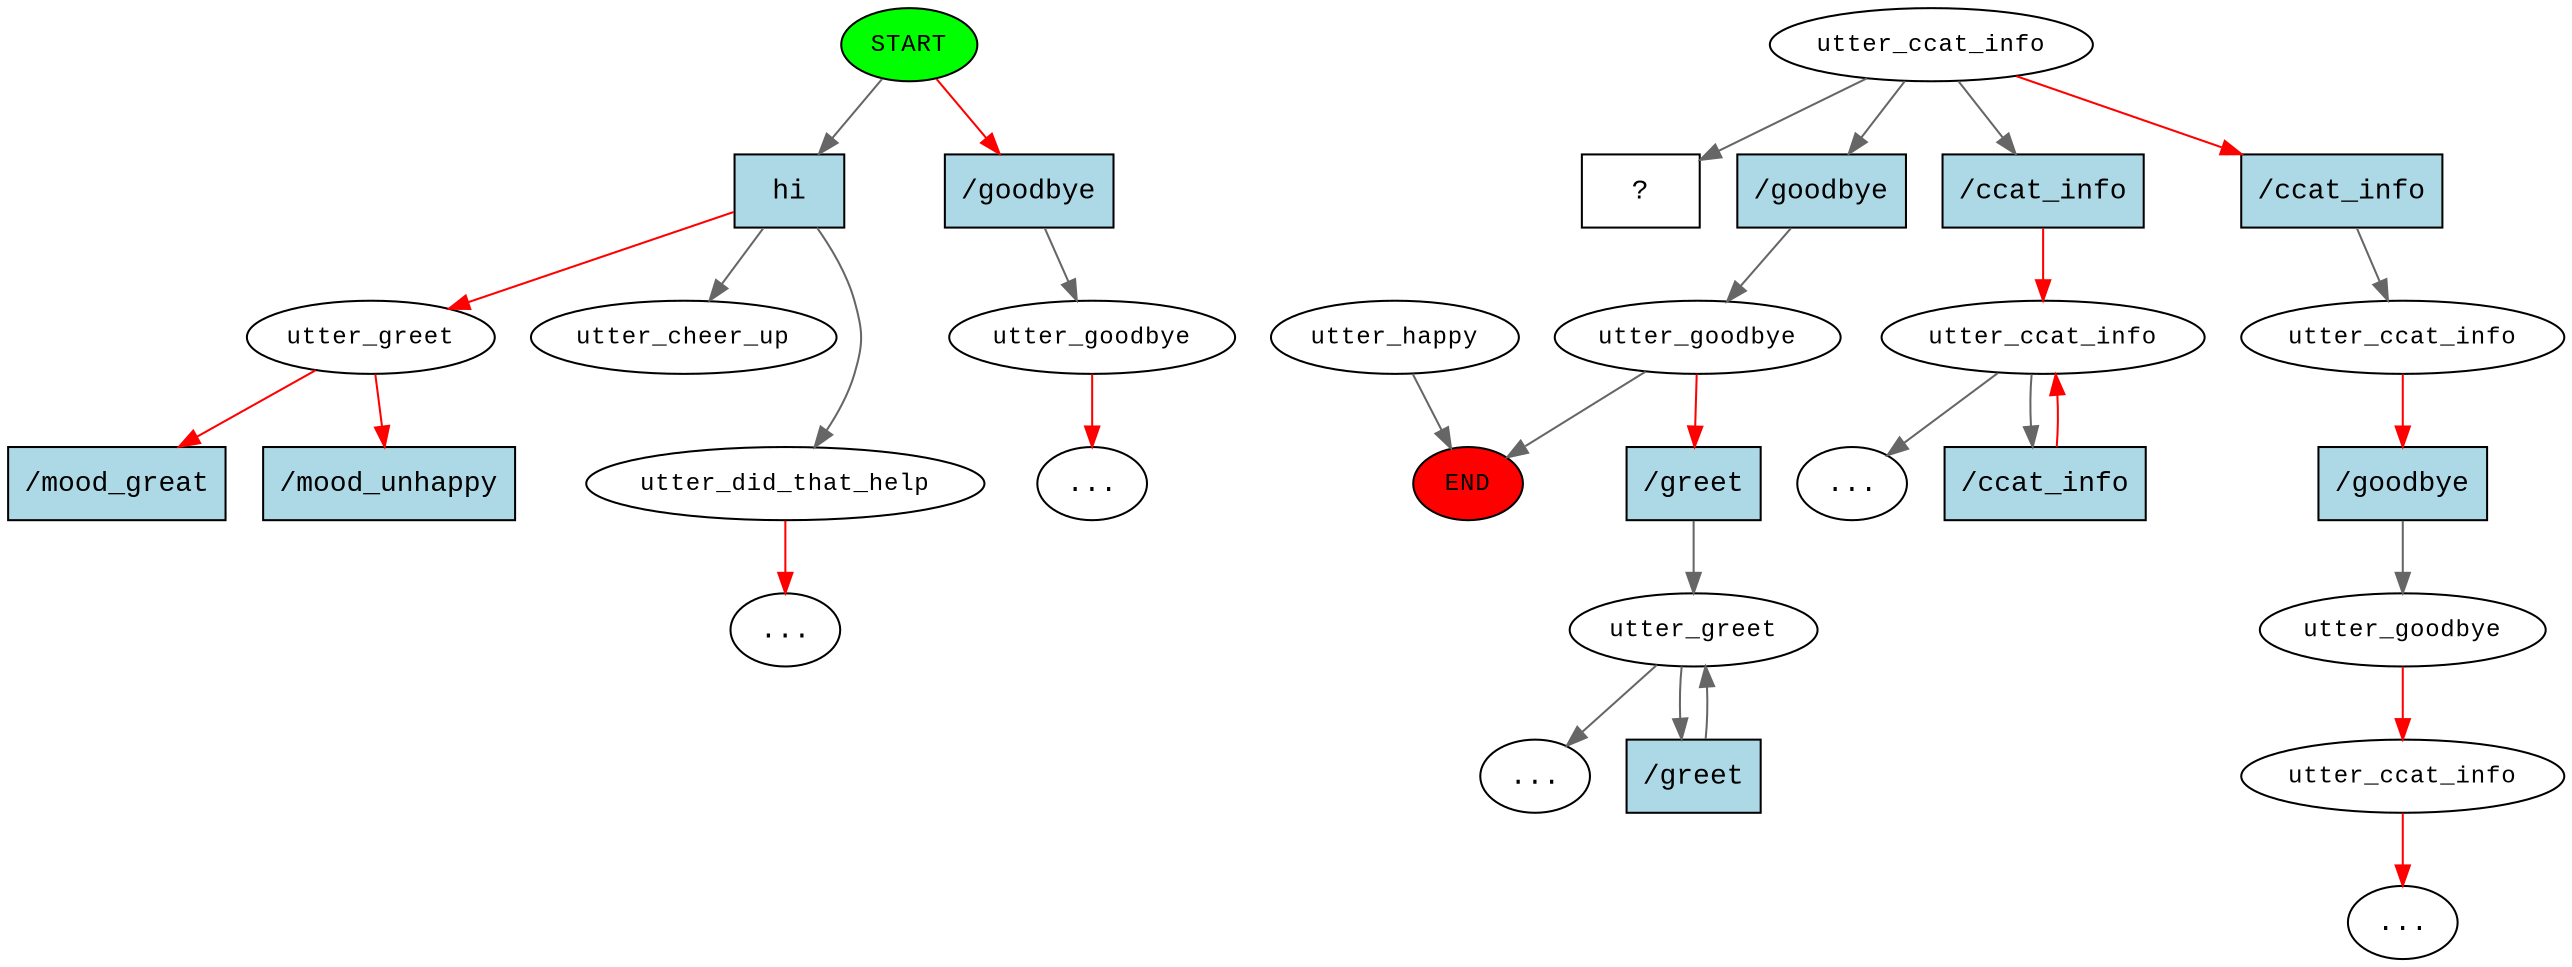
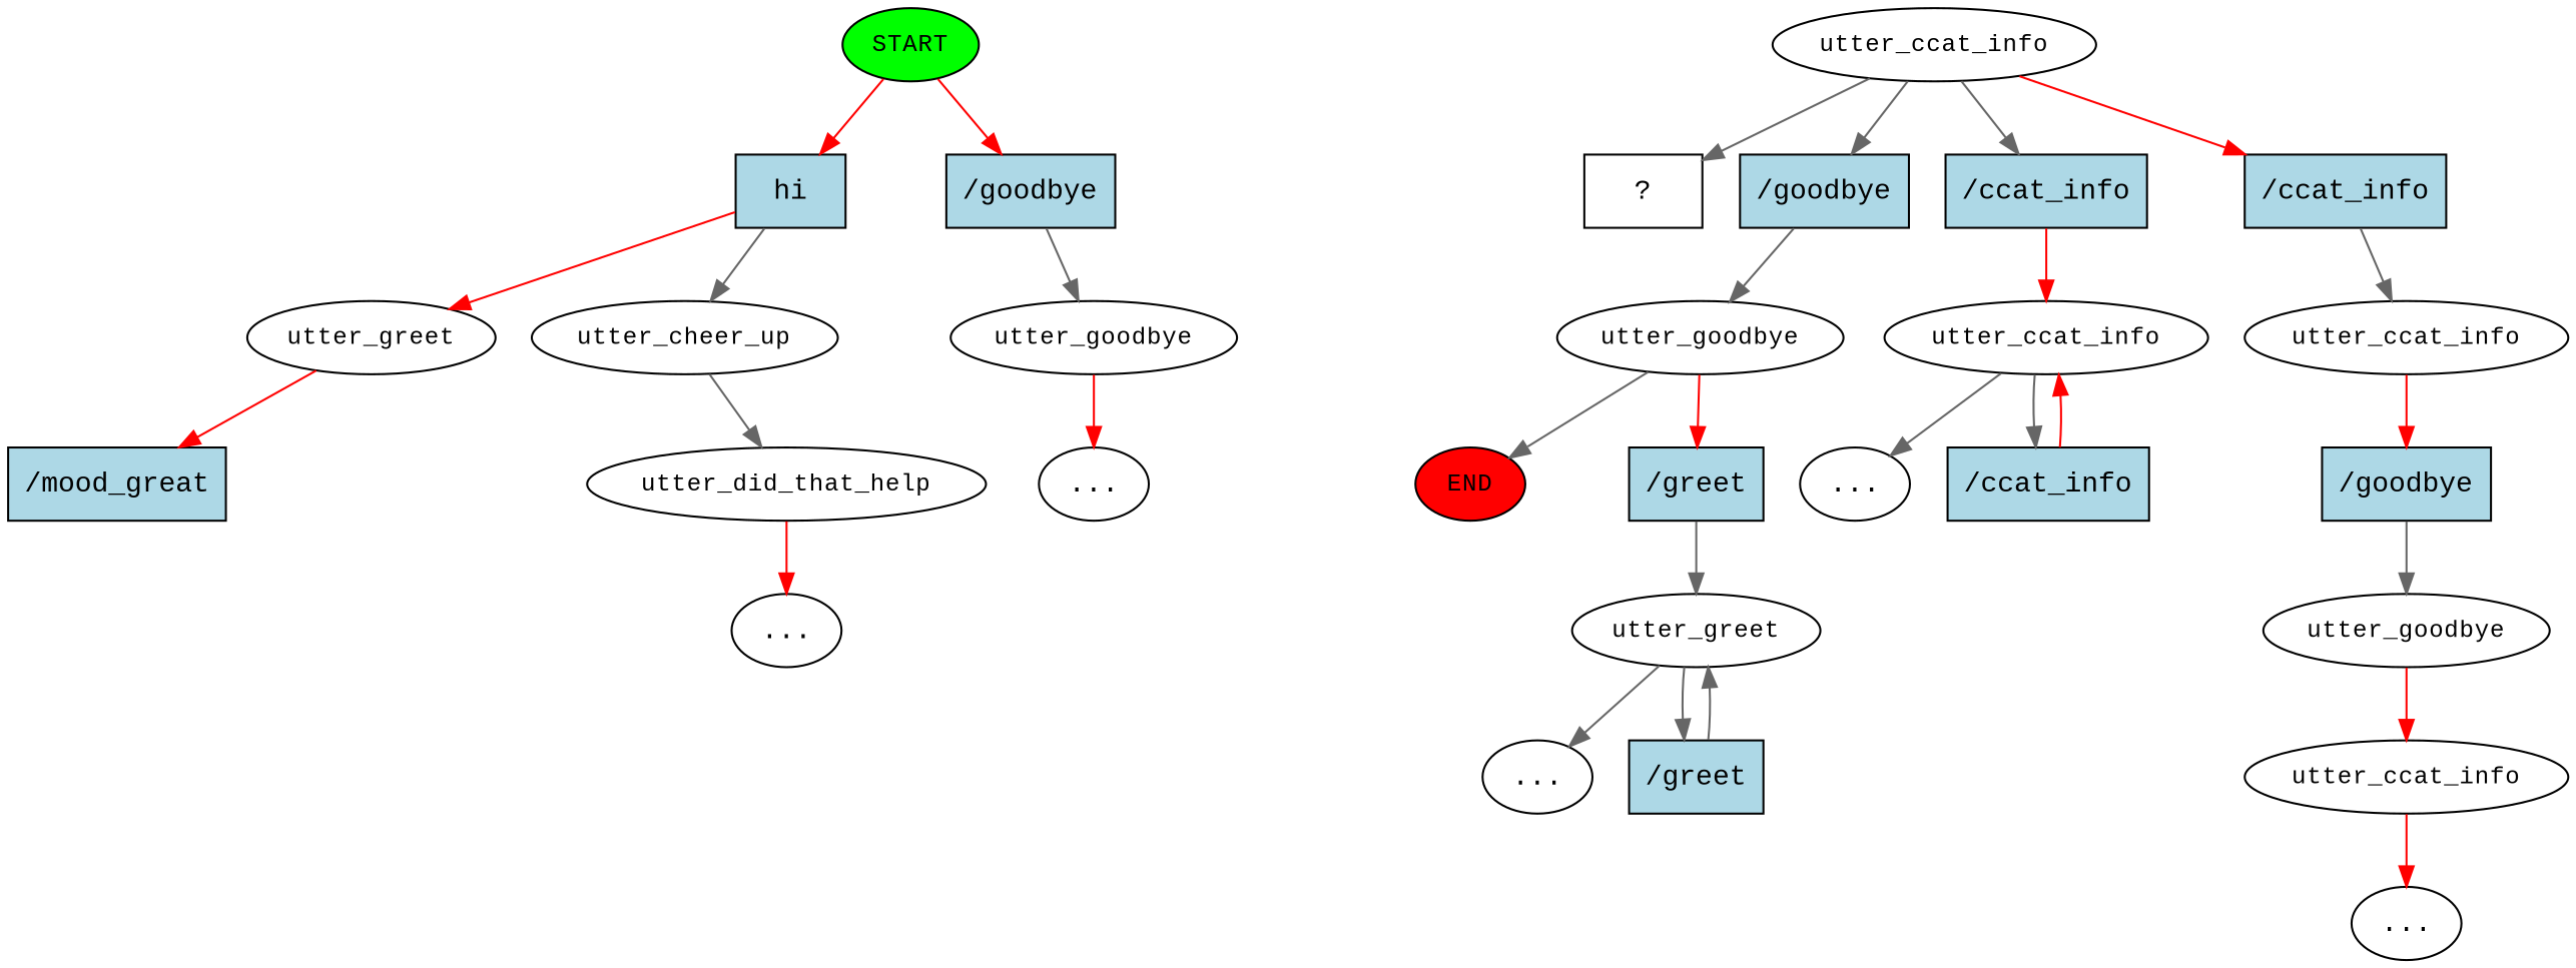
  digraph {
    fontname="Liberation Mono"
    node [fontname="Liberation Mono"]
    edge [color=gray40 fontname="Liberation Mono"]
    n1 [fillcolor=green fontsize=12 label=START style=filled]
    n2 [fillcolor=lightblue label=hi shape=rect style=filled]
    n3 [fillcolor=lightblue label="/goodbye" shape=rect style=filled]
    n4 [fontsize=12 label=utter_greet]
    n5 [fontsize=12 label=utter_cheer_up]
    n6 [fontsize=12 label=utter_goodbye]
    n7 [fillcolor=red fontsize=12 label=END style=filled]
    n8 [fillcolor=lightblue label="/mood_great" shape=rect style=filled]
-   n9 [fillcolor=lightblue label="/mood_unhappy" shape=rect style=filled]
-   n10 [fontsize=12 label=utter_happy]
    n11 [fontsize=12 label=utter_ccat_info]
    n12 [label="  ?  " shape=rect]
    n13 [fillcolor=lightblue label="/goodbye" shape=rect style=filled]
    n14 [fillcolor=lightblue label="/ccat_info" shape=rect style=filled]
    n15 [fillcolor=lightblue label="/ccat_info" shape=rect style=filled]
    n16 [fontsize=12 label=utter_goodbye]
    n17 [fontsize=12 label=utter_ccat_info]
    n18 [fontsize=12 label=utter_ccat_info]
    n19 [fillcolor=lightblue label="/greet" shape=rect style=filled]
    n20 [fontsize=12 label=utter_greet]
    n21 [fontsize=12 label=utter_did_that_help]
    n22 [label="..."]
    n23 [label="..."]
    n24 [label="..."]
    n25 [fillcolor=lightblue label="/ccat_info" shape=rect style=filled]
    n26 [fillcolor=lightblue label="/goodbye" shape=rect style=filled]
    n27 [fontsize=12 label=utter_goodbye]
    n28 [fontsize=12 label=utter_ccat_info]
    n29 [label="..."]
    n30 [label="..."]
    n31 [fillcolor=lightblue label="/greet" shape=rect style=filled]
-   n1 -> n2
+   n1 -> n2 [color=red]
    n1 -> n3 [color=red]
    n2 -> n4 [color=red]
    n2 -> n5
    n3 -> n6
    n4 -> n8 [color=red]
-   n4 -> n9 [color=red]
-   n2 -> n21
+   n5 -> n21
    n6 -> n23 [color=red]
-   n10 -> n7
    n11 -> n12
    n11 -> n13
    n11 -> n14
    n11 -> n15 [color=red]
    n13 -> n16
    n14 -> n17 [color=red]
    n15 -> n18
    n16 -> n7
    n16 -> n19 [color=red]
    n17 -> n24
    n17 -> n25
    n18 -> n26 [color=red]
    n19 -> n20
    n20 -> n30
    n20 -> n31
    n21 -> n22 [color=red]
    n25 -> n17 [color=red]
    n26 -> n27
    n27 -> n28 [color=red]
    n28 -> n29 [color=red]
    n31 -> n20
  }
